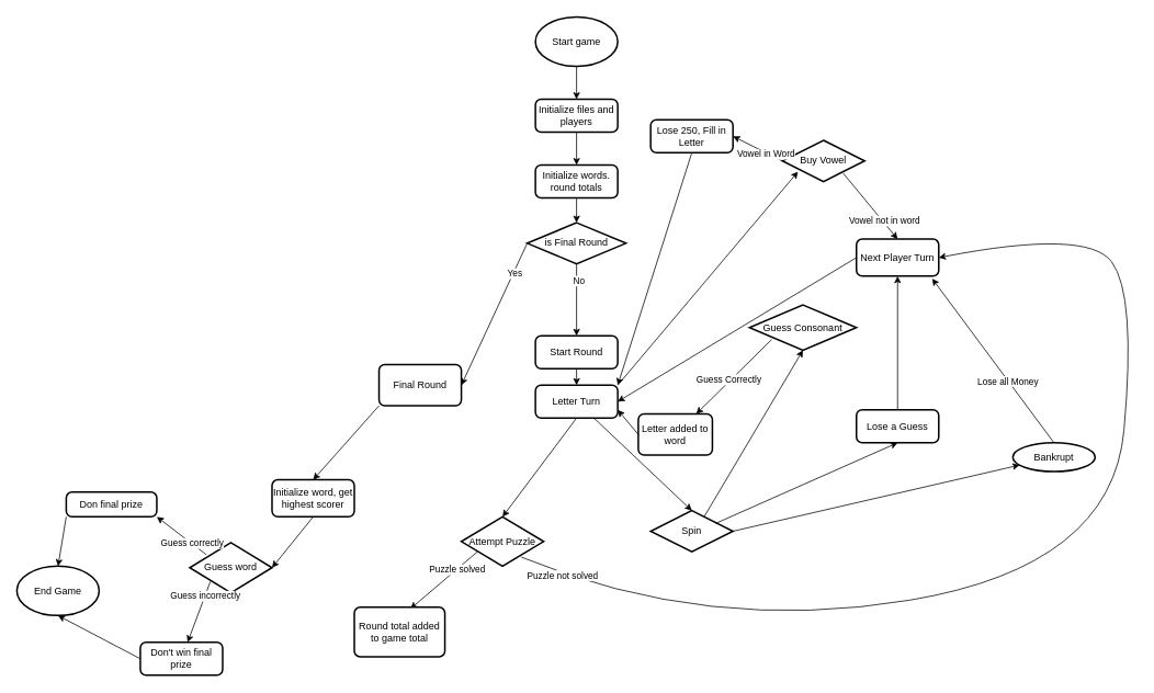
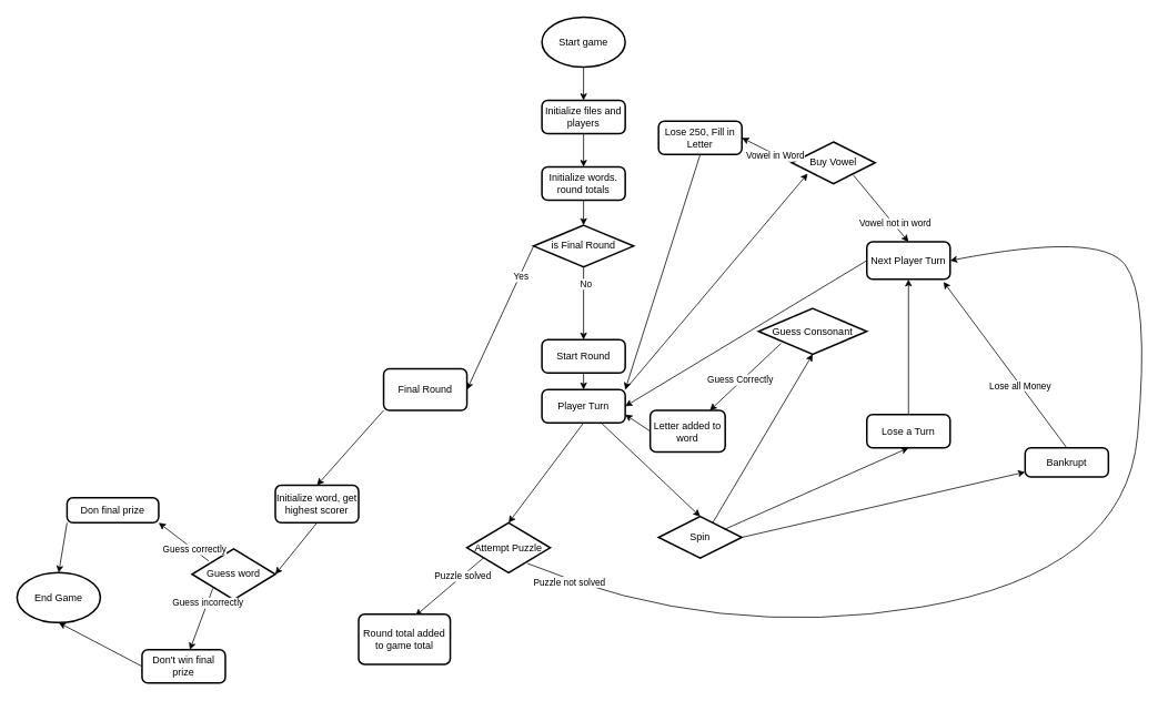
  <mxCell id="0" />
  <mxCell id="1" parent="0" />
  <mxCell id="2" value="Initialize files and players" style="rounded=1;whiteSpace=wrap;html=1;absoluteArcSize=1;arcSize=14;strokeWidth=2;" vertex="1" parent="1"><mxGeometry x="650" y="120" width="100" height="40" as="geometry" /></mxCell>
  <mxCell id="3" value="Start game" style="strokeWidth=2;html=1;shape=mxgraph.flowchart.start_1;whiteSpace=wrap;" vertex="1" parent="1"><mxGeometry x="650" y="20" width="100" height="60" as="geometry" /></mxCell>
  <mxCell id="4" value="Start Round" style="rounded=1;whiteSpace=wrap;html=1;absoluteArcSize=1;arcSize=14;strokeWidth=2;" vertex="1" parent="1"><mxGeometry x="650" y="407.5" width="100" height="40" as="geometry" /></mxCell>
  <mxCell id="5" value="" style="endArrow=classic;html=1;rounded=0;exitX=0.5;exitY=1;exitDx=0;exitDy=0;exitPerimeter=0;entryX=0.5;entryY=0;entryDx=0;entryDy=0;" edge="1" parent="1" source="3" target="2"><mxGeometry width="50" height="50" relative="1" as="geometry"><mxPoint x="880" y="210" as="sourcePoint" /><mxPoint x="930" y="160" as="targetPoint" /></mxGeometry></mxCell>
- <mxCell id="6" value="Letter Turn" style="rounded=1;whiteSpace=wrap;html=1;absoluteArcSize=1;arcSize=14;strokeWidth=2;" vertex="1" parent="1"><mxGeometry x="650" y="467.5" width="100" height="40" as="geometry" /></mxCell>
+ <mxCell id="6" value="Player Turn" style="rounded=1;whiteSpace=wrap;html=1;absoluteArcSize=1;arcSize=14;strokeWidth=2;" vertex="1" parent="1"><mxGeometry x="650" y="467.5" width="100" height="40" as="geometry" /></mxCell>
  <mxCell id="7" style="edgeStyle=orthogonalEdgeStyle;rounded=0;orthogonalLoop=1;jettySize=auto;html=1;exitX=0.5;exitY=1;exitDx=0;exitDy=0;exitPerimeter=0;" edge="1" parent="1"><mxGeometry relative="1" as="geometry"><mxPoint x="710" y="627.5" as="sourcePoint" /><mxPoint x="710" y="627.5" as="targetPoint" /></mxGeometry></mxCell>
- <mxCell id="8" value="Bankrupt" style="ellipse;whiteSpace=wrap;html=1;absoluteArcSize=1;arcSize=14;strokeWidth=2;" vertex="1" parent="1"><mxGeometry x="1230" y="537.5" width="100" height="35" as="geometry" /></mxCell>
- <mxCell id="9" value="Lose a Guess" style="rounded=1;whiteSpace=wrap;html=1;absoluteArcSize=1;arcSize=14;strokeWidth=2;" vertex="1" parent="1"><mxGeometry x="1040" y="497.5" width="100" height="40" as="geometry" /></mxCell>
+ <mxCell id="8" value="Bankrupt" style="rounded=1;whiteSpace=wrap;html=1;absoluteArcSize=1;arcSize=14;strokeWidth=2;" vertex="1" parent="1"><mxGeometry x="1230" y="537.5" width="100" height="35" as="geometry" /></mxCell>
+ <mxCell id="9" value="Lose a Turn" style="rounded=1;whiteSpace=wrap;html=1;absoluteArcSize=1;arcSize=14;strokeWidth=2;" vertex="1" parent="1"><mxGeometry x="1040" y="497.5" width="100" height="40" as="geometry" /></mxCell>
  <mxCell id="10" value="" style="endArrow=classic;html=1;rounded=0;exitX=1;exitY=0.5;exitDx=0;exitDy=0;exitPerimeter=0;" edge="1" parent="1" source="15" target="8"><mxGeometry width="50" height="50" relative="1" as="geometry"><mxPoint x="910" y="577.5" as="sourcePoint" /><mxPoint x="930" y="497.5" as="targetPoint" /></mxGeometry></mxCell>
  <mxCell id="11" value="Next Player Turn" style="rounded=1;whiteSpace=wrap;html=1;absoluteArcSize=1;arcSize=14;strokeWidth=2;" vertex="1" parent="1"><mxGeometry x="1040" y="290" width="100" height="45" as="geometry" /></mxCell>
  <mxCell id="12" value="" style="endArrow=classic;html=1;rounded=0;exitX=0;exitY=0.5;exitDx=0;exitDy=0;entryX=1;entryY=0.5;entryDx=0;entryDy=0;" edge="1" parent="1" source="11" target="6"><mxGeometry width="50" height="50" relative="1" as="geometry"><mxPoint x="1030" y="281.25" as="sourcePoint" /><mxPoint x="930" y="437.5" as="targetPoint" /></mxGeometry></mxCell>
  <mxCell id="13" value="" style="endArrow=classic;html=1;rounded=0;entryX=0.5;entryY=1;entryDx=0;entryDy=0;exitX=0.5;exitY=0;exitDx=0;exitDy=0;" edge="1" parent="1" source="9" target="11"><mxGeometry width="50" height="50" relative="1" as="geometry"><mxPoint x="1000" y="415" as="sourcePoint" /><mxPoint x="1092" y="294.48" as="targetPoint" /></mxGeometry></mxCell>
  <mxCell id="14" value="" style="endArrow=classic;html=1;rounded=0;exitX=0.5;exitY=1;exitDx=0;exitDy=0;entryX=0.5;entryY=0;entryDx=0;entryDy=0;" edge="1" parent="1" source="4" target="6"><mxGeometry width="50" height="50" relative="1" as="geometry"><mxPoint x="880" y="547.5" as="sourcePoint" /><mxPoint x="930" y="497.5" as="targetPoint" /><Array as="points" /></mxGeometry></mxCell>
  <mxCell id="15" value="Spin" style="strokeWidth=2;html=1;shape=mxgraph.flowchart.decision;whiteSpace=wrap;" vertex="1" parent="1"><mxGeometry x="790" y="620" width="100" height="50" as="geometry" /></mxCell>
  <mxCell id="16" value="Guess Consonant" style="strokeWidth=2;html=1;shape=mxgraph.flowchart.decision;whiteSpace=wrap;" vertex="1" parent="1"><mxGeometry x="910" y="370" width="130" height="55" as="geometry" /></mxCell>
  <mxCell id="17" value="" style="endArrow=classic;html=1;rounded=0;exitX=0.5;exitY=0;exitDx=0;exitDy=0;entryX=0.92;entryY=1.067;entryDx=0;entryDy=0;entryPerimeter=0;" edge="1" parent="1" source="8" target="11"><mxGeometry width="50" height="50" relative="1" as="geometry"><mxPoint x="1000" y="415" as="sourcePoint" /><mxPoint x="1130" y="281.25" as="targetPoint" /></mxGeometry></mxCell>
  <mxCell id="18" value="Lose all Money" style="edgeLabel;html=1;align=center;verticalAlign=middle;resizable=0;points=[];" vertex="1" connectable="0" parent="17"><mxGeometry x="-0.246" y="1" relative="1" as="geometry"><mxPoint as="offset" /></mxGeometry></mxCell>
  <mxCell id="19" value="" style="endArrow=classic;html=1;rounded=0;exitX=0.208;exitY=0.764;exitDx=0;exitDy=0;exitPerimeter=0;" edge="1" parent="1" source="16" target="25"><mxGeometry width="50" height="50" relative="1" as="geometry"><mxPoint x="930" y="427.5" as="sourcePoint" /><mxPoint x="440" y="497.5" as="targetPoint" /></mxGeometry></mxCell>
  <mxCell id="20" value="Guess Correctly" style="edgeLabel;html=1;align=center;verticalAlign=middle;resizable=0;points=[];" vertex="1" connectable="0" parent="19"><mxGeometry x="0.116" y="-3" relative="1" as="geometry"><mxPoint x="1" as="offset" /></mxGeometry></mxCell>
  <mxCell id="21" value="Buy Vowel" style="strokeWidth=2;html=1;shape=mxgraph.flowchart.decision;whiteSpace=wrap;" vertex="1" parent="1"><mxGeometry x="950" y="170" width="100" height="50" as="geometry" /></mxCell>
  <mxCell id="22" value="" style="endArrow=classic;html=1;rounded=0;exitX=1;exitY=0;exitDx=0;exitDy=0;entryX=0.19;entryY=0.76;entryDx=0;entryDy=0;entryPerimeter=0;" edge="1" parent="1" source="6" target="21"><mxGeometry width="50" height="50" relative="1" as="geometry"><mxPoint x="880" y="547.5" as="sourcePoint" /><mxPoint x="930" y="497.5" as="targetPoint" /></mxGeometry></mxCell>
  <mxCell id="23" value="Attempt Puzzle" style="strokeWidth=2;html=1;shape=mxgraph.flowchart.decision;whiteSpace=wrap;" vertex="1" parent="1"><mxGeometry x="560" y="627.5" width="100" height="60" as="geometry" /></mxCell>
  <mxCell id="24" value="Lose 250, Fill in Letter" style="rounded=1;whiteSpace=wrap;html=1;absoluteArcSize=1;arcSize=14;strokeWidth=2;" vertex="1" parent="1"><mxGeometry x="790" y="145" width="100" height="40" as="geometry" /></mxCell>
- <mxCell id="25" value="Letter added to word" style="rounded=1;whiteSpace=wrap;html=1;absoluteArcSize=1;arcSize=14;strokeWidth=2;" vertex="1" parent="1"><mxGeometry x="775" y="502.5" width="90" height="50" as="geometry" /></mxCell>
+ <mxCell id="25" value="Letter added to word" style="rounded=1;whiteSpace=wrap;html=1;absoluteArcSize=1;arcSize=14;strokeWidth=2;" vertex="1" parent="1"><mxGeometry x="780" y="492.5" width="90" height="50" as="geometry" /></mxCell>
  <mxCell id="26" value="" style="endArrow=classic;html=1;rounded=0;exitX=0;exitY=0.5;exitDx=0;exitDy=0;entryX=1;entryY=0.75;entryDx=0;entryDy=0;" edge="1" parent="1" source="25" target="6"><mxGeometry width="50" height="50" relative="1" as="geometry"><mxPoint x="810" y="547.5" as="sourcePoint" /><mxPoint x="740" y="507.5" as="targetPoint" /></mxGeometry></mxCell>
  <mxCell id="27" value="Initialize words. round totals" style="rounded=1;whiteSpace=wrap;html=1;absoluteArcSize=1;arcSize=14;strokeWidth=2;" vertex="1" parent="1"><mxGeometry x="650" y="200" width="100" height="40" as="geometry" /></mxCell>
  <mxCell id="28" value="" style="endArrow=classic;html=1;rounded=0;exitX=0.5;exitY=1;exitDx=0;exitDy=0;entryX=0.5;entryY=0;entryDx=0;entryDy=0;" edge="1" parent="1" source="2" target="27"><mxGeometry width="50" height="50" relative="1" as="geometry"><mxPoint x="880" y="390" as="sourcePoint" /><mxPoint x="930" y="340" as="targetPoint" /></mxGeometry></mxCell>
  <mxCell id="29" value="" style="endArrow=classic;html=1;rounded=0;entryX=0.5;entryY=1;entryDx=0;entryDy=0;exitX=0.79;exitY=0.31;exitDx=0;exitDy=0;exitPerimeter=0;" edge="1" parent="1" source="15" target="9"><mxGeometry width="50" height="50" relative="1" as="geometry"><mxPoint x="880" y="507.5" as="sourcePoint" /><mxPoint x="930" y="457.5" as="targetPoint" /></mxGeometry></mxCell>
  <mxCell id="30" value="" style="endArrow=classic;html=1;rounded=0;exitX=0;exitY=0.5;exitDx=0;exitDy=0;exitPerimeter=0;entryX=1;entryY=0.5;entryDx=0;entryDy=0;" edge="1" parent="1" source="21" target="24"><mxGeometry width="50" height="50" relative="1" as="geometry"><mxPoint x="860" y="105" as="sourcePoint" /><mxPoint x="910" y="55" as="targetPoint" /></mxGeometry></mxCell>
  <mxCell id="31" value="Vowel in Word" style="edgeLabel;html=1;align=center;verticalAlign=middle;resizable=0;points=[];" vertex="1" connectable="0" parent="30"><mxGeometry x="-0.343" y="1" relative="1" as="geometry"><mxPoint as="offset" /></mxGeometry></mxCell>
  <mxCell id="32" value="" style="endArrow=classic;html=1;rounded=0;entryX=0.5;entryY=0;entryDx=0;entryDy=0;entryPerimeter=0;" edge="1" parent="1" source="6" target="15"><mxGeometry width="50" height="50" relative="1" as="geometry"><mxPoint x="740" y="557.5" as="sourcePoint" /><mxPoint x="695" y="607.5" as="targetPoint" /></mxGeometry></mxCell>
  <mxCell id="33" value="" style="endArrow=classic;html=1;rounded=0;exitX=0.5;exitY=1;exitDx=0;exitDy=0;entryX=0.5;entryY=0;entryDx=0;entryDy=0;entryPerimeter=0;" edge="1" parent="1" source="6" target="23"><mxGeometry width="50" height="50" relative="1" as="geometry"><mxPoint x="880" y="497.5" as="sourcePoint" /><mxPoint x="930" y="447.5" as="targetPoint" /></mxGeometry></mxCell>
  <mxCell id="34" value="" style="endArrow=classic;html=1;rounded=0;entryX=1;entryY=0;entryDx=0;entryDy=0;exitX=0.5;exitY=1;exitDx=0;exitDy=0;" edge="1" parent="1" source="24" target="6"><mxGeometry width="50" height="50" relative="1" as="geometry"><mxPoint x="370" y="477.5" as="sourcePoint" /><mxPoint x="420" y="427.5" as="targetPoint" /></mxGeometry></mxCell>
  <mxCell id="35" value="" style="endArrow=classic;html=1;rounded=0;exitX=0.2;exitY=0.7;exitDx=0;exitDy=0;exitPerimeter=0;entryX=0.618;entryY=0.033;entryDx=0;entryDy=0;entryPerimeter=0;" edge="1" parent="1" source="23" target="39"><mxGeometry width="50" height="50" relative="1" as="geometry"><mxPoint x="880" y="687.5" as="sourcePoint" /><mxPoint x="470" y="737.5" as="targetPoint" /></mxGeometry></mxCell>
  <mxCell id="36" value="Puzzle solved" style="edgeLabel;html=1;align=center;verticalAlign=middle;resizable=0;points=[];" vertex="1" connectable="0" parent="35"><mxGeometry x="-0.394" relative="1" as="geometry"><mxPoint y="1" as="offset" /></mxGeometry></mxCell>
  <mxCell id="37" value="" style="curved=1;endArrow=classic;html=1;rounded=0;exitX=0.73;exitY=0.817;exitDx=0;exitDy=0;exitPerimeter=0;entryX=1;entryY=0.5;entryDx=0;entryDy=0;" edge="1" parent="1" source="23" target="11"><mxGeometry width="50" height="50" relative="1" as="geometry"><mxPoint x="880" y="627.5" as="sourcePoint" /><mxPoint x="1130" y="270" as="targetPoint" /><Array as="points"><mxPoint x="860" y="770" /><mxPoint x="1350" y="687.5" /><mxPoint x="1380" y="357.5" /><mxPoint x="1320" y="277.5" /></Array></mxGeometry></mxCell>
  <mxCell id="38" value="Puzzle not solved" style="edgeLabel;html=1;align=center;verticalAlign=middle;resizable=0;points=[];" vertex="1" connectable="0" parent="37"><mxGeometry x="-0.921" y="-1" relative="1" as="geometry"><mxPoint as="offset" /></mxGeometry></mxCell>
  <mxCell id="39" value="Round total added to game total" style="rounded=1;whiteSpace=wrap;html=1;absoluteArcSize=1;arcSize=14;strokeWidth=2;" vertex="1" parent="1"><mxGeometry x="430" y="737.5" width="110" height="60" as="geometry" /></mxCell>
  <mxCell id="40" value="is Final Round" style="strokeWidth=2;html=1;shape=mxgraph.flowchart.decision;whiteSpace=wrap;" vertex="1" parent="1"><mxGeometry x="640" y="270" width="120" height="50" as="geometry" /></mxCell>
  <mxCell id="41" value="" style="endArrow=classic;html=1;rounded=0;exitX=0.5;exitY=1;exitDx=0;exitDy=0;exitPerimeter=0;entryX=0.5;entryY=0;entryDx=0;entryDy=0;" edge="1" parent="1" source="40" target="4"><mxGeometry width="50" height="50" relative="1" as="geometry"><mxPoint x="740" y="370" as="sourcePoint" /><mxPoint x="790" y="320" as="targetPoint" /></mxGeometry></mxCell>
  <mxCell id="42" value="No" style="edgeLabel;html=1;align=center;verticalAlign=middle;resizable=0;points=[];" vertex="1" connectable="0" parent="41"><mxGeometry x="-0.543" y="2" relative="1" as="geometry"><mxPoint as="offset" /></mxGeometry></mxCell>
  <mxCell id="43" value="" style="endArrow=classic;html=1;rounded=0;exitX=0.5;exitY=1;exitDx=0;exitDy=0;entryX=0.5;entryY=0;entryDx=0;entryDy=0;entryPerimeter=0;" edge="1" parent="1" source="27" target="40"><mxGeometry width="50" height="50" relative="1" as="geometry"><mxPoint x="740" y="370" as="sourcePoint" /><mxPoint x="790" y="320" as="targetPoint" /></mxGeometry></mxCell>
  <mxCell id="44" value="" style="endArrow=classic;html=1;rounded=0;exitX=0;exitY=0.5;exitDx=0;exitDy=0;exitPerimeter=0;entryX=1;entryY=0.5;entryDx=0;entryDy=0;" edge="1" parent="1" source="40" target="59"><mxGeometry width="50" height="50" relative="1" as="geometry"><mxPoint x="500" y="380" as="sourcePoint" /><mxPoint x="580" y="290" as="targetPoint" /></mxGeometry></mxCell>
  <mxCell id="45" value="Yes" style="edgeLabel;html=1;align=center;verticalAlign=middle;resizable=0;points=[];" vertex="1" connectable="0" parent="44"><mxGeometry x="-0.58" y="1" relative="1" as="geometry"><mxPoint as="offset" /></mxGeometry></mxCell>
  <mxCell id="46" value="Initialize word, get highest scorer" style="rounded=1;whiteSpace=wrap;html=1;absoluteArcSize=1;arcSize=14;strokeWidth=2;" vertex="1" parent="1"><mxGeometry x="330" y="582.5" width="100" height="45" as="geometry" /></mxCell>
  <mxCell id="47" value="Guess word" style="strokeWidth=2;html=1;shape=mxgraph.flowchart.decision;whiteSpace=wrap;" vertex="1" parent="1"><mxGeometry x="230" y="658.75" width="100" height="61.25" as="geometry" /></mxCell>
  <mxCell id="48" value="" style="endArrow=classic;html=1;rounded=0;entryX=1;entryY=0.5;entryDx=0;entryDy=0;entryPerimeter=0;exitX=0.5;exitY=1;exitDx=0;exitDy=0;" edge="1" parent="1" source="46" target="47"><mxGeometry width="50" height="50" relative="1" as="geometry"><mxPoint x="550" y="615" as="sourcePoint" /><mxPoint x="600" y="565" as="targetPoint" /></mxGeometry></mxCell>
  <mxCell id="49" value="" style="endArrow=classic;html=1;rounded=0;entryX=1;entryY=1;entryDx=0;entryDy=0;exitX=0.2;exitY=0.239;exitDx=0;exitDy=0;exitPerimeter=0;" edge="1" parent="1" source="47" target="51"><mxGeometry width="50" height="50" relative="1" as="geometry"><mxPoint x="110" y="435" as="sourcePoint" /><mxPoint x="60" y="395" as="targetPoint" /></mxGeometry></mxCell>
  <mxCell id="50" value="Guess correctly" style="edgeLabel;html=1;align=center;verticalAlign=middle;resizable=0;points=[];" vertex="1" connectable="0" parent="49"><mxGeometry x="-0.421" relative="1" as="geometry"><mxPoint y="-1" as="offset" /></mxGeometry></mxCell>
  <mxCell id="51" value="Don final prize" style="rounded=1;whiteSpace=wrap;html=1;absoluteArcSize=1;arcSize=14;strokeWidth=2;" vertex="1" parent="1"><mxGeometry x="80" y="597.5" width="110" height="30" as="geometry" /></mxCell>
  <mxCell id="52" value="" style="endArrow=classic;html=1;rounded=0;exitX=0.25;exitY=0.777;exitDx=0;exitDy=0;exitPerimeter=0;" edge="1" parent="1" source="47" target="54"><mxGeometry width="50" height="50" relative="1" as="geometry"><mxPoint x="-20" y="565" as="sourcePoint" /><mxPoint x="30" y="515" as="targetPoint" /></mxGeometry></mxCell>
  <mxCell id="53" value="Guess incorrectly" style="edgeLabel;html=1;align=center;verticalAlign=middle;resizable=0;points=[];" vertex="1" connectable="0" parent="52"><mxGeometry x="-0.55" relative="1" as="geometry"><mxPoint as="offset" /></mxGeometry></mxCell>
  <mxCell id="54" value="Don't win final prize" style="rounded=1;whiteSpace=wrap;html=1;absoluteArcSize=1;arcSize=14;strokeWidth=2;" vertex="1" parent="1"><mxGeometry x="170" y="780" width="100" height="40" as="geometry" /></mxCell>
  <mxCell id="55" value="" style="endArrow=classic;html=1;rounded=0;exitX=0;exitY=0.5;exitDx=0;exitDy=0;entryX=0.5;entryY=1;entryDx=0;entryDy=0;entryPerimeter=0;" edge="1" parent="1" source="54" target="57"><mxGeometry width="50" height="50" relative="1" as="geometry"><mxPoint x="20" y="605" as="sourcePoint" /><mxPoint x="-70" y="463.98" as="targetPoint" /></mxGeometry></mxCell>
  <mxCell id="56" value="" style="endArrow=classic;html=1;rounded=0;exitX=0;exitY=1;exitDx=0;exitDy=0;entryX=0.5;entryY=0;entryDx=0;entryDy=0;entryPerimeter=0;" edge="1" parent="1" source="51" target="57"><mxGeometry width="50" height="50" relative="1" as="geometry"><mxPoint x="20" y="605" as="sourcePoint" /><mxPoint x="-70" y="421.98" as="targetPoint" /></mxGeometry></mxCell>
  <mxCell id="57" value="End Game" style="strokeWidth=2;html=1;shape=mxgraph.flowchart.start_1;whiteSpace=wrap;" vertex="1" parent="1"><mxGeometry x="20" y="687.5" width="100" height="60" as="geometry" /></mxCell>
  <mxCell id="58" value="" style="endArrow=classic;html=1;rounded=0;exitX=0.65;exitY=0.15;exitDx=0;exitDy=0;exitPerimeter=0;entryX=0.5;entryY=1;entryDx=0;entryDy=0;entryPerimeter=0;" edge="1" parent="1" source="15" target="16"><mxGeometry width="50" height="50" relative="1" as="geometry"><mxPoint x="780" y="652.5" as="sourcePoint" /><mxPoint x="830" y="602.5" as="targetPoint" /></mxGeometry></mxCell>
  <mxCell id="59" value="Final Round" style="rounded=1;whiteSpace=wrap;html=1;absoluteArcSize=1;arcSize=14;strokeWidth=2;" vertex="1" parent="1"><mxGeometry x="460" y="442.5" width="100" height="50" as="geometry" /></mxCell>
  <mxCell id="60" value="" style="endArrow=classic;html=1;rounded=0;entryX=0.5;entryY=0;entryDx=0;entryDy=0;exitX=0;exitY=1;exitDx=0;exitDy=0;" edge="1" parent="1" source="59" target="46"><mxGeometry width="50" height="50" relative="1" as="geometry"><mxPoint x="420" y="605" as="sourcePoint" /><mxPoint x="470" y="555" as="targetPoint" /></mxGeometry></mxCell>
  <mxCell id="61" value="" style="endArrow=classic;html=1;rounded=0;entryX=0.5;entryY=0;entryDx=0;entryDy=0;exitX=0.74;exitY=0.8;exitDx=0;exitDy=0;exitPerimeter=0;" edge="1" parent="1" source="21" target="11"><mxGeometry width="50" height="50" relative="1" as="geometry"><mxPoint x="900" y="250" as="sourcePoint" /><mxPoint x="950" y="200" as="targetPoint" /></mxGeometry></mxCell>
  <mxCell id="62" value="Vowel not in word" style="edgeLabel;html=1;align=center;verticalAlign=middle;resizable=0;points=[];" vertex="1" connectable="0" parent="61"><mxGeometry x="0.457" y="1" relative="1" as="geometry"><mxPoint as="offset" /></mxGeometry></mxCell>
